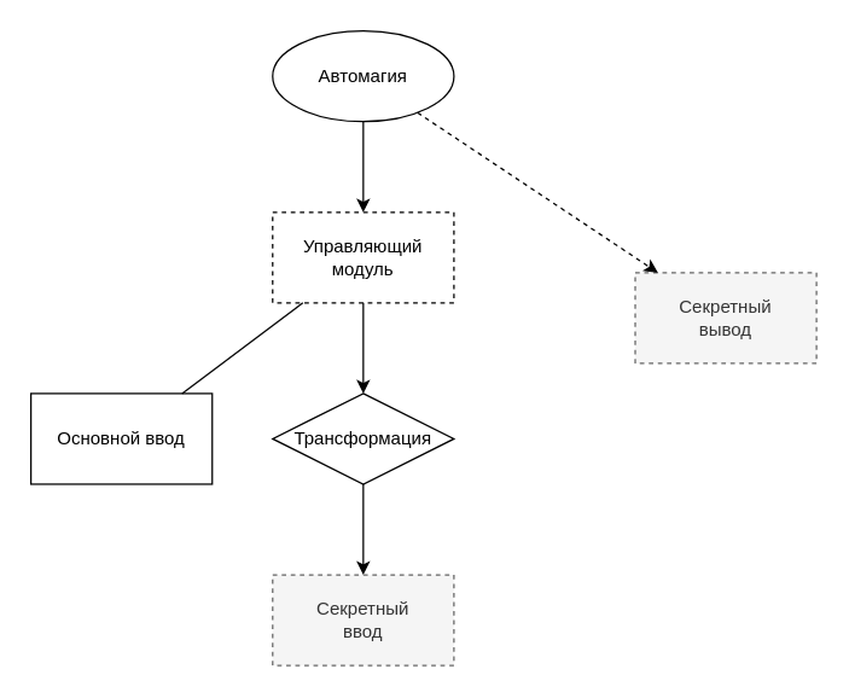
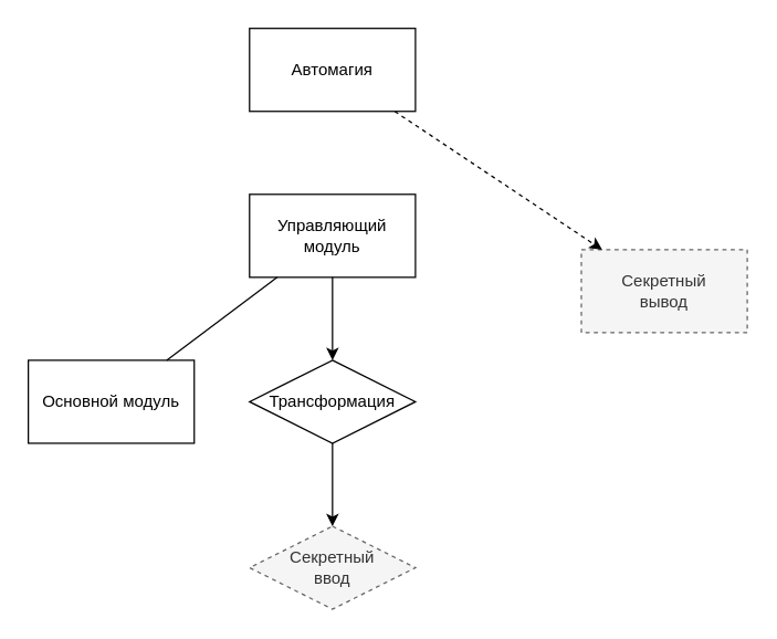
  <mxCell id="0" />
  <mxCell id="1" parent="0" />
- <mxCell id="2" value="Управляющий модуль" style="rounded=0;whiteSpace=wrap;html=1;dashed=1;" vertex="1" parent="1"><mxGeometry x="180" y="140" width="120" height="60" as="geometry" /></mxCell>
+ <mxCell id="2" value="Управляющий модуль" style="rounded=0;whiteSpace=wrap;html=1;" vertex="1" parent="1"><mxGeometry x="180" y="140" width="120" height="60" as="geometry" /></mxCell>
  <mxCell id="3" value="Трансформация" style="rhombus;whiteSpace=wrap;html=1;" vertex="1" parent="1"><mxGeometry x="180" y="260" width="120" height="60" as="geometry" /></mxCell>
- <mxCell id="4" value="Основной ввод" style="rounded=0;whiteSpace=wrap;html=1;" vertex="1" parent="1"><mxGeometry x="20" y="260" width="120" height="60" as="geometry" /></mxCell>
+ <mxCell id="4" value="Основной модуль" style="rounded=0;whiteSpace=wrap;html=1;" vertex="1" parent="1"><mxGeometry x="20" y="260" width="120" height="60" as="geometry" /></mxCell>
  <mxCell id="5" value="Секретный&lt;br&gt;вывод" style="rounded=0;whiteSpace=wrap;html=1;fillColor=#f5f5f5;strokeColor=#666666;fontColor=#333333;dashed=1;" vertex="1" parent="1"><mxGeometry x="420" y="180" width="120" height="60" as="geometry" /></mxCell>
  <mxCell id="6" value="" style="endArrow=none;html=1;" edge="1" parent="1" source="2" target="4"><mxGeometry width="50" height="50" relative="1" as="geometry"><mxPoint x="120" y="530" as="sourcePoint" /><mxPoint x="170" y="480" as="targetPoint" /></mxGeometry></mxCell>
  <mxCell id="7" value="" style="endArrow=classic;html=1;" edge="1" parent="1" source="2" target="3"><mxGeometry width="50" height="50" relative="1" as="geometry"><mxPoint x="210" y="210" as="sourcePoint" /><mxPoint x="130" y="270" as="targetPoint" /></mxGeometry></mxCell>
  <mxCell id="8" value="" style="endArrow=classic;html=1;dashed=1;" edge="1" parent="1" source="9" target="5"><mxGeometry width="50" height="50" relative="1" as="geometry"><mxPoint x="250" y="210" as="sourcePoint" /><mxPoint x="250" y="270" as="targetPoint" /></mxGeometry></mxCell>
- <mxCell id="9" value="Автомагия" style="ellipse;whiteSpace=wrap;html=1;" vertex="1" parent="1"><mxGeometry x="180" y="20" width="120" height="60" as="geometry" /></mxCell>
- <mxCell id="10" value="" style="endArrow=classic;html=1;" edge="1" parent="1" source="9" target="2"><mxGeometry width="50" height="50" relative="1" as="geometry"><mxPoint x="430" y="410" as="sourcePoint" /><mxPoint x="480" y="360" as="targetPoint" /></mxGeometry></mxCell>
- <mxCell id="11" value="Секретный&lt;br&gt;ввод" style="rounded=0;whiteSpace=wrap;html=1;fillColor=#f5f5f5;strokeColor=#666666;fontColor=#333333;dashed=1;" vertex="1" parent="1"><mxGeometry x="180" y="380" width="120" height="60" as="geometry" /></mxCell>
+ <mxCell id="9" value="Автомагия" style="rounded=0;whiteSpace=wrap;html=1;" vertex="1" parent="1"><mxGeometry x="180" y="20" width="120" height="60" as="geometry" /></mxCell>
+ <mxCell id="11" value="Секретный&lt;br&gt;ввод" style="rhombus;whiteSpace=wrap;html=1;fillColor=#f5f5f5;strokeColor=#666666;fontColor=#333333;dashed=1;" vertex="1" parent="1"><mxGeometry x="180" y="380" width="120" height="60" as="geometry" /></mxCell>
  <mxCell id="12" value="" style="endArrow=classic;html=1;" edge="1" parent="1" source="3" target="11"><mxGeometry width="50" height="50" relative="1" as="geometry"><mxPoint x="440" y="340" as="sourcePoint" /><mxPoint x="440" y="400" as="targetPoint" /></mxGeometry></mxCell>
